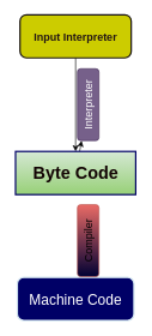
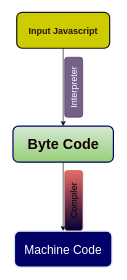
  <mxCell id="0" />
  <mxCell id="1" parent="0" />
  <mxCell id="2" value="" style="edgeStyle=none;html=1;fontSize=15;fontColor=#231515;" edge="1" parent="1" source="3" target="5"><mxGeometry relative="1" as="geometry" /></mxCell>
- <mxCell id="3" value="&lt;b&gt;&lt;font color=&quot;#231515&quot; style=&quot;font-size: 15px;&quot;&gt;Input Interpreter&lt;/font&gt;&lt;/b&gt;" style="rounded=1;whiteSpace=wrap;html=1;fillColor=#CCCC00;strokeColor=#1a1414;strokeWidth=2;" vertex="1" parent="1"><mxGeometry x="27" y="20" width="155" height="60" as="geometry" /></mxCell>
- <mxCell id="4" value="" style="edgeStyle=none;html=1;fontSize=24;fontColor=#120303;" edge="1" parent="1" source="5" target="6"><mxGeometry relative="1" as="geometry" /></mxCell>
- <mxCell id="5" value="&lt;font size=&quot;1&quot; color=&quot;#120303&quot;&gt;&lt;b style=&quot;font-size: 24px;&quot;&gt;Byte Code&lt;/b&gt;&lt;/font&gt;" style="whiteSpace=wrap;html=1;fillColor=#d5e8d4;strokeColor=#000066;gradientColor=#97d077;strokeWidth=2;rounded=0;" vertex="1" parent="1"><mxGeometry x="20.75" y="210" width="167.5" height="60" as="geometry" /></mxCell>
+ <mxCell id="3" value="&lt;b&gt;&lt;font color=&quot;#231515&quot; style=&quot;font-size: 15px;&quot;&gt;Input Javascript&lt;/font&gt;&lt;/b&gt;" style="rounded=1;whiteSpace=wrap;html=1;fillColor=#CCCC00;strokeColor=#1a1414;strokeWidth=2;" vertex="1" parent="1"><mxGeometry x="27" y="20" width="155" height="60" as="geometry" /></mxCell>
+ <mxCell id="4" value="" style="edgeStyle=none;html=1;fontSize=24;fontColor=#120303;" edge="1" parent="1" source="5" target="7"><mxGeometry relative="1" as="geometry" /></mxCell>
+ <mxCell id="5" value="&lt;font size=&quot;1&quot; color=&quot;#120303&quot;&gt;&lt;b style=&quot;font-size: 24px;&quot;&gt;Byte Code&lt;/b&gt;&lt;/font&gt;" style="whiteSpace=wrap;html=1;fillColor=#d5e8d4;strokeColor=#000066;rounded=1;gradientColor=#97d077;strokeWidth=2;" vertex="1" parent="1"><mxGeometry x="20.75" y="210" width="167.5" height="60" as="geometry" /></mxCell>
  <mxCell id="6" value="Interpreter" style="rounded=1;whiteSpace=wrap;html=1;labelBackgroundColor=none;strokeColor=#432D57;fontSize=15;fontColor=#ffffff;fillColor=#76608a;rotation=-90;" vertex="1" parent="1"><mxGeometry x="72" y="130" width="100" height="30" as="geometry" /></mxCell>
  <mxCell id="7" value="&lt;font style=&quot;font-size: 20px;&quot;&gt;Machine Code&lt;/font&gt;" style="whiteSpace=wrap;html=1;fillColor=#000066;strokeColor=#d4e7f2;rounded=1;fontColor=#ffffff;strokeWidth=2;" vertex="1" parent="1"><mxGeometry x="23.25" y="385" width="162.5" height="60" as="geometry" /></mxCell>
  <mxCell id="8" value="Compiler" style="rounded=1;whiteSpace=wrap;html=1;labelBackgroundColor=none;strokeColor=#b85450;fontSize=15;fillColor=#000033;rotation=-90;gradientColor=#ea6b66;gradientDirection=east;" vertex="1" parent="1"><mxGeometry x="72" y="319" width="100" height="30" as="geometry" /></mxCell>
